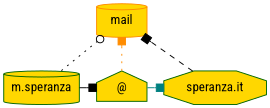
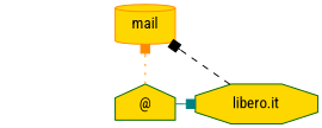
  digraph {
    fontname="Roboto Condensed"
    rankdir=BT
    node [color=darkgreen fillcolor=gold fontname="Roboto Condensed" shape=cylinder style=filled]
    edge [arrowhead=box color=black fontname="Roboto Condensed" style=solid]
-   n1 [label="m.speranza"]
    n2 [label="@" shape=house]
-   n3 [label="speranza.it" shape=octagon]
+   n3 [label="libero.it" shape=octagon]
    n4 [color=darkorange label=mail]
    subgraph sub_1 {
      rank=source
-     n1
      n2
      n3
    }
    subgraph sub_2 {
      rank=same
      n4
    }
    subgraph sub_3 {
      rank=same
    }
    subgraph sub_4 {
      rank=same
    }
    subgraph sub_5 {
      rank=same
    }
-   n1 -> n2
-   n1 -> n4 [arrowhead=odot style=dotted]
    n2 -> n3 [color=teal]
    n2 -> n4 [color=darkorange style=dotted]
    n3 -> n4 [style=dashed]
  }
